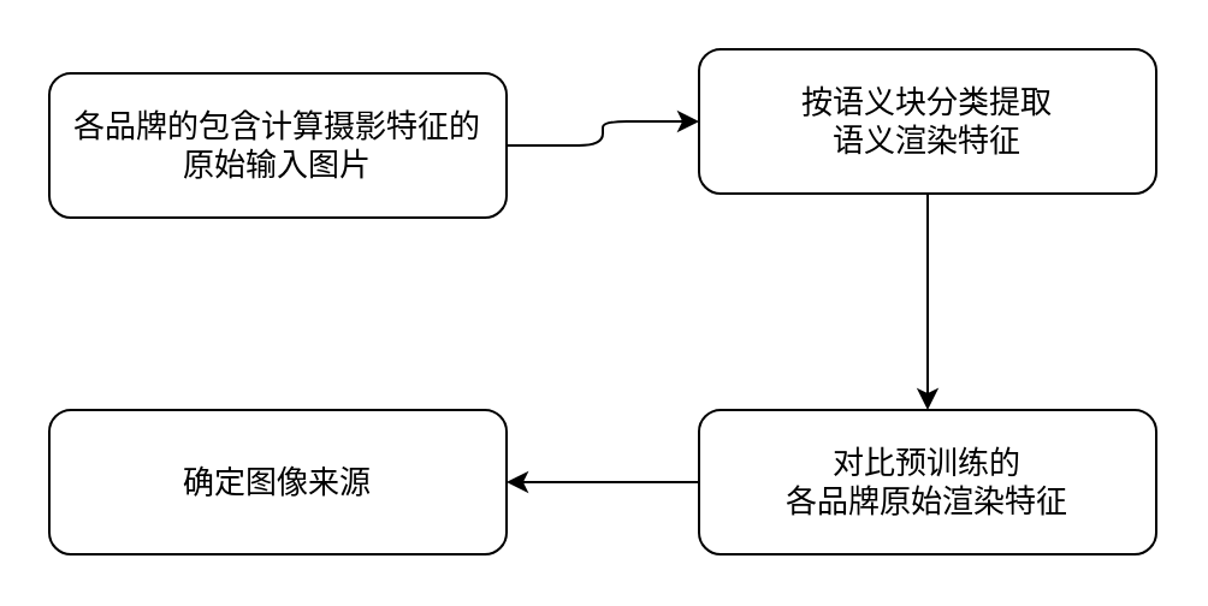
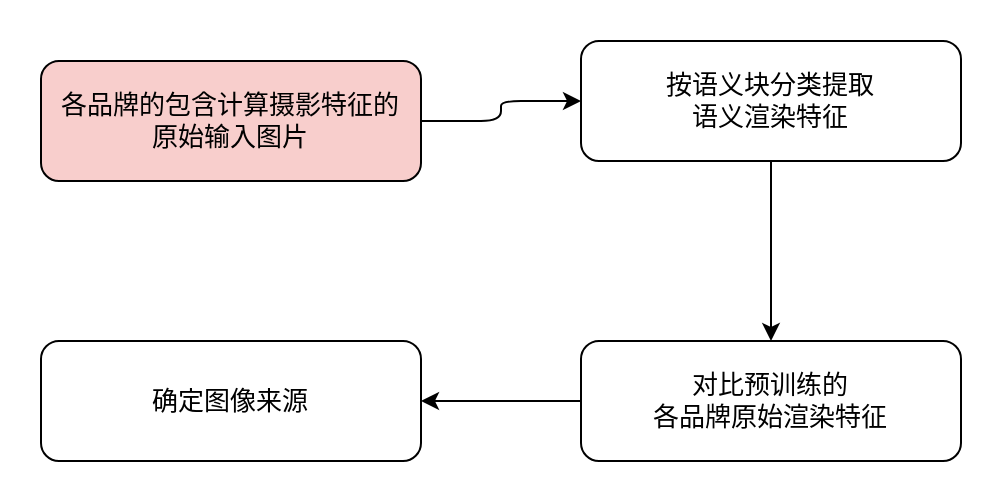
  <mxCell id="0" />
  <mxCell id="1" parent="0" />
  <mxCell id="2" value="" style="edgeStyle=orthogonalEdgeStyle;rounded=1;orthogonalLoop=1;jettySize=auto;html=1;fontSize=13;" edge="1" parent="1" source="3" target="5"><mxGeometry relative="1" as="geometry" /></mxCell>
- <mxCell id="3" value="各品牌的包含计算摄影特征的&lt;br&gt;原始输入图片" style="rounded=1;whiteSpace=wrap;html=1;fontSize=13;" vertex="1" parent="1"><mxGeometry x="20" y="30" width="190" height="60" as="geometry" /></mxCell>
+ <mxCell id="3" value="各品牌的包含计算摄影特征的&lt;br&gt;原始输入图片" style="rounded=1;whiteSpace=wrap;html=1;fontSize=13;fillColor=#f8cecc;" vertex="1" parent="1"><mxGeometry x="20" y="30" width="190" height="60" as="geometry" /></mxCell>
  <mxCell id="4" value="" style="edgeStyle=orthogonalEdgeStyle;rounded=1;orthogonalLoop=1;jettySize=auto;html=1;fontSize=13;" edge="1" parent="1" source="5" target="7"><mxGeometry relative="1" as="geometry" /></mxCell>
  <mxCell id="5" value="按语义块分类提取&lt;br&gt;语义渲染特征" style="rounded=1;whiteSpace=wrap;html=1;fontSize=13;" vertex="1" parent="1"><mxGeometry x="290" y="20" width="190" height="60" as="geometry" /></mxCell>
  <mxCell id="6" value="" style="edgeStyle=orthogonalEdgeStyle;rounded=1;orthogonalLoop=1;jettySize=auto;html=1;fontSize=13;" edge="1" parent="1" source="7" target="8"><mxGeometry relative="1" as="geometry" /></mxCell>
  <mxCell id="7" value="对比预训练的&lt;br&gt;各品牌原始渲染特征" style="rounded=1;whiteSpace=wrap;html=1;fontSize=13;" vertex="1" parent="1"><mxGeometry x="290" y="170" width="190" height="60" as="geometry" /></mxCell>
  <mxCell id="8" value="确定图像来源" style="rounded=1;whiteSpace=wrap;html=1;fontSize=13;" vertex="1" parent="1"><mxGeometry x="20" y="170" width="190" height="60" as="geometry" /></mxCell>
